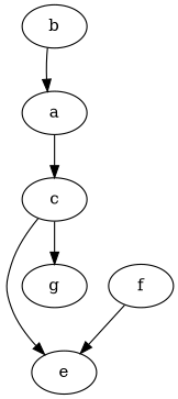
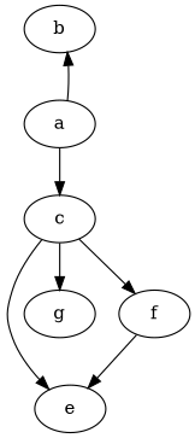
  digraph {
    node [Processor=2 Start=0 Weight=4]
    edge [Weight=2]
    b [Start=5]
    a [Weight=5]
    c [Processor=3 Start=8 Weight=6]
    e [Start=19]
    g [Processor=3 Weight=8]
    f [Processor=3 Start=14 Weight=7]
-   b -> a [Weight=3]
+   a -> b [Weight=3]
    a -> c
    c -> e [Weight=5]
    c -> g [Weight=4]
+   c -> f
    f -> e [Weight=4]
  }
